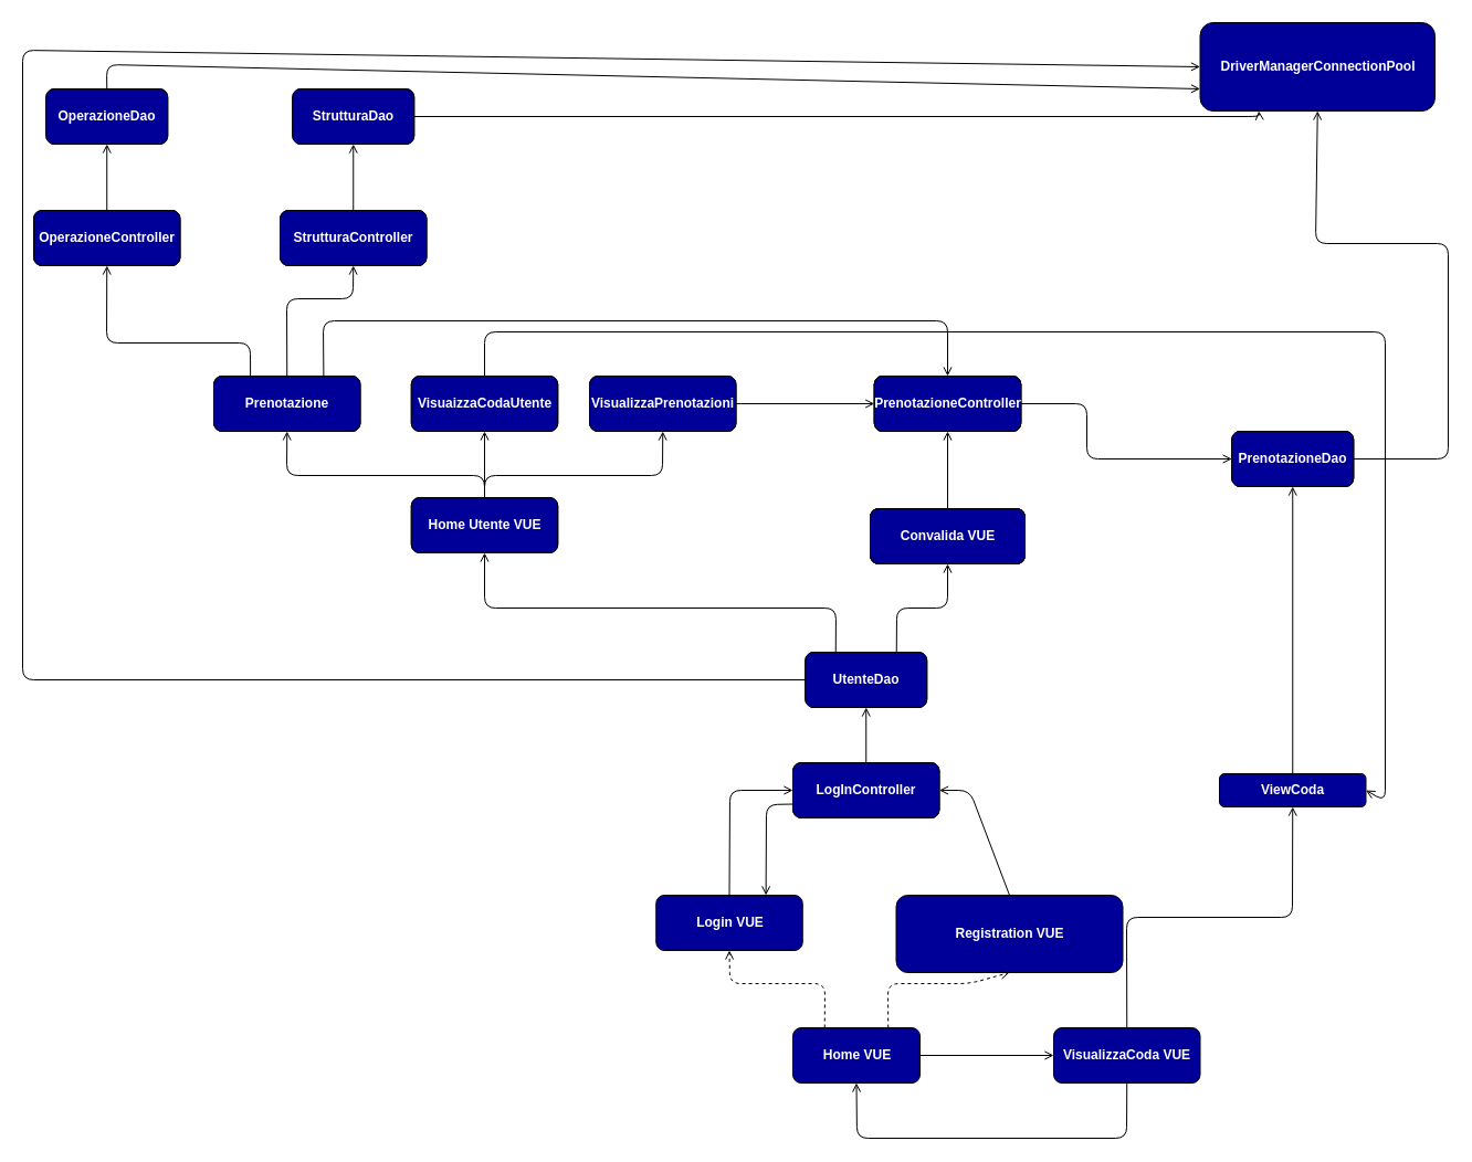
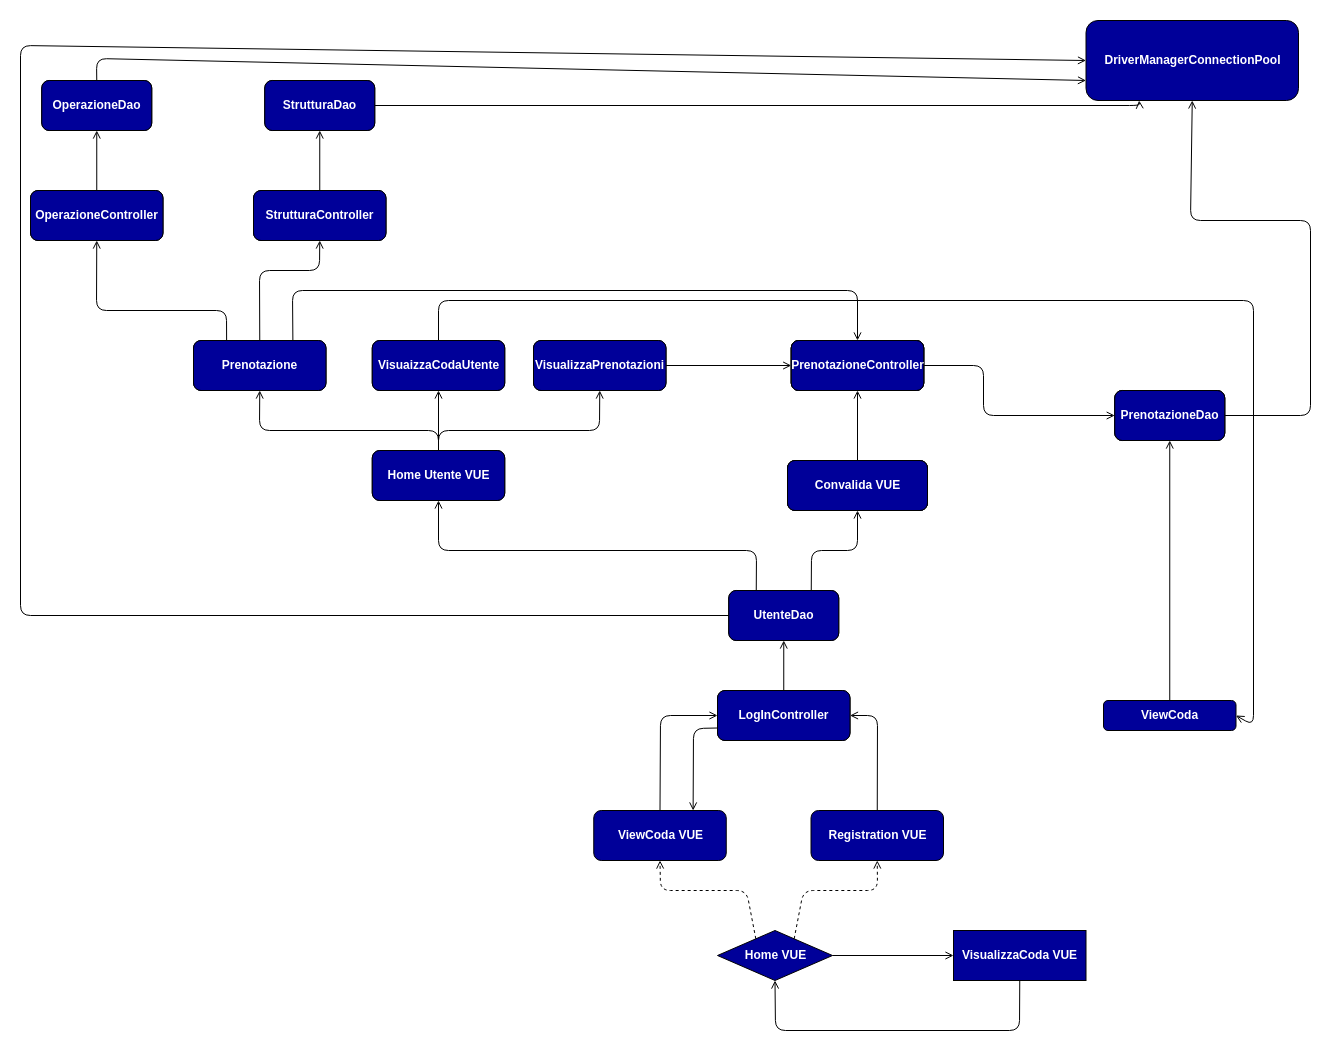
  <mxCell id="0" />
  <mxCell id="1" parent="0" />
  <mxCell id="2" value="OperazioneDao" style="html=1;rounded=1;fillColor=#7EA6E0;" parent="1" vertex="1"><mxGeometry x="41.25" y="80" width="110" height="50" as="geometry" /></mxCell>
  <mxCell id="3" value="PrenotazioneDao" style="html=1;rounded=1;" parent="1" vertex="1"><mxGeometry x="1114.25" y="390" width="110" height="50" as="geometry" /></mxCell>
  <mxCell id="4" value="StrutturaDao" style="html=1;rounded=1;fillColor=#7EA6E0;" parent="1" vertex="1"><mxGeometry x="264.25" y="80" width="110" height="50" as="geometry" /></mxCell>
  <mxCell id="5" value="OperazioneController" style="html=1;rounded=1;fillColor=#7EA6E0;" parent="1" vertex="1"><mxGeometry x="30" y="190" width="132.5" height="50" as="geometry" /></mxCell>
  <mxCell id="6" value="StrutturaController" style="html=1;rounded=1;fillColor=#7EA6E0;" parent="1" vertex="1"><mxGeometry x="253" y="190" width="132.5" height="50" as="geometry" /></mxCell>
  <mxCell id="7" value="LogInController" style="html=1;rounded=1;" parent="1" vertex="1"><mxGeometry x="717" y="690" width="132.5" height="50" as="geometry" /></mxCell>
  <mxCell id="8" value="ViewCoda" style="html=1;rounded=1;fillColor=#000099;fontColor=#FFFFFF;fontStyle=1" parent="1" vertex="1"><mxGeometry x="1103" y="700" width="132.5" height="30" as="geometry" /></mxCell>
  <mxCell id="9" value="Convalida VUE" style="html=1;rounded=1;" parent="1" vertex="1"><mxGeometry x="787" y="460" width="140" height="50" as="geometry" /></mxCell>
- <mxCell id="10" value="Home VUE" style="html=1;rounded=1;fillColor=#000099;fontColor=#FFFFFF;fontStyle=1" parent="1" vertex="1"><mxGeometry x="717" y="930" width="115" height="50" as="geometry" /></mxCell>
+ <mxCell id="10" value="Home VUE" style="rhombus;html=1;fillColor=#000099;fontColor=#FFFFFF;fontStyle=1;" parent="1" vertex="1"><mxGeometry x="717" y="930" width="115" height="50" as="geometry" /></mxCell>
  <mxCell id="11" value="Home Utente VUE" style="html=1;rounded=1;fillColor=#7EA6E0;" parent="1" vertex="1"><mxGeometry x="371.75" y="450" width="132.5" height="50" as="geometry" /></mxCell>
- <mxCell id="12" value="Login VUE" style="html=1;rounded=1;fillColor=#000099;fontColor=#FFFFFF;fontStyle=1" parent="1" vertex="1"><mxGeometry x="593.25" y="810" width="132.5" height="50" as="geometry" /></mxCell>
+ <mxCell id="12" value="ViewCoda VUE" style="html=1;rounded=1;fillColor=#000099;fontColor=#FFFFFF;fontStyle=1" parent="1" vertex="1"><mxGeometry x="593.25" y="810" width="132.5" height="50" as="geometry" /></mxCell>
  <mxCell id="13" value="Prenotazione" style="html=1;rounded=1;fillColor=#7EA6E0;" parent="1" vertex="1"><mxGeometry x="193" y="340" width="132.5" height="50" as="geometry" /></mxCell>
- <mxCell id="14" value="Registration VUE" style="html=1;rounded=1;fillColor=#000099;fontColor=#FFFFFF;fontStyle=1" parent="1" vertex="1"><mxGeometry x="810.5" y="810" width="205" height="70" as="geometry" /></mxCell>
- <mxCell id="15" value="VisualizzaCoda VUE" style="html=1;rounded=1;fillColor=#000099;fontColor=#FFFFFF;fontStyle=1" parent="1" vertex="1"><mxGeometry x="953" y="930" width="132.5" height="50" as="geometry" /></mxCell>
+ <mxCell id="14" value="Registration VUE" style="html=1;rounded=1;fillColor=#000099;fontColor=#FFFFFF;fontStyle=1" parent="1" vertex="1"><mxGeometry x="810.5" y="810" width="132.5" height="50" as="geometry" /></mxCell>
+ <mxCell id="15" value="VisualizzaCoda VUE" style="html=1;fillColor=#000099;fontColor=#FFFFFF;fontStyle=1;rounded=0;" parent="1" vertex="1"><mxGeometry x="953" y="930" width="132.5" height="50" as="geometry" /></mxCell>
  <mxCell id="16" value="VisuaizzaCodaUtente" style="html=1;rounded=1;fillColor=#7EA6E0;" parent="1" vertex="1"><mxGeometry x="371.75" y="340" width="132.5" height="50" as="geometry" /></mxCell>
  <mxCell id="17" value="VisualizzaPrenotazioni" style="html=1;rounded=1;fillColor=#7EA6E0;" parent="1" vertex="1"><mxGeometry x="533" y="340" width="132.5" height="50" as="geometry" /></mxCell>
  <mxCell id="18" value="" style="endArrow=open;html=1;endFill=0;exitX=0.25;exitY=0;exitDx=0;exitDy=0;entryX=0.5;entryY=1;entryDx=0;entryDy=0;dashed=1;" parent="1" source="10" target="12" edge="1"><mxGeometry width="50" height="50" relative="1" as="geometry"><mxPoint x="983" y="650" as="sourcePoint" /><mxPoint x="1033" y="600" as="targetPoint" /><Array as="points"><mxPoint x="746" y="890" /><mxPoint x="660" y="890" /></Array></mxGeometry></mxCell>
  <mxCell id="19" value="" style="endArrow=open;html=1;endFill=0;exitX=0.75;exitY=0;exitDx=0;exitDy=0;entryX=0.5;entryY=1;entryDx=0;entryDy=0;dashed=1;" parent="1" source="10" target="14" edge="1"><mxGeometry width="50" height="50" relative="1" as="geometry"><mxPoint x="749.5" y="740" as="sourcePoint" /><mxPoint x="799.5" y="690" as="targetPoint" /><Array as="points"><mxPoint x="803" y="890" /><mxPoint x="877" y="890" /></Array></mxGeometry></mxCell>
  <mxCell id="20" value="" style="endArrow=open;html=1;endFill=0;exitX=1;exitY=0.5;exitDx=0;exitDy=0;entryX=0;entryY=0.5;entryDx=0;entryDy=0;" parent="1" source="10" target="15" edge="1"><mxGeometry width="50" height="50" relative="1" as="geometry"><mxPoint x="873" y="940" as="sourcePoint" /><mxPoint x="923" y="890" as="targetPoint" /></mxGeometry></mxCell>
- <mxCell id="21" value="" style="endArrow=open;html=1;endFill=0;exitX=0.5;exitY=0;exitDx=0;exitDy=0;entryX=0.5;entryY=1;entryDx=0;entryDy=0;" parent="1" source="15" target="8" edge="1"><mxGeometry width="50" height="50" relative="1" as="geometry"><mxPoint x="1083" y="900" as="sourcePoint" /><mxPoint x="1133" y="850" as="targetPoint" /><Array as="points"><mxPoint x="1019" y="830" /><mxPoint x="1169" y="830" /></Array></mxGeometry></mxCell>
  <mxCell id="22" value="" style="endArrow=open;html=1;endFill=0;exitX=0.5;exitY=1;exitDx=0;exitDy=0;entryX=0.5;entryY=1;entryDx=0;entryDy=0;" parent="1" source="15" target="10" edge="1"><mxGeometry width="50" height="50" relative="1" as="geometry"><mxPoint x="1174.25" y="900" as="sourcePoint" /><mxPoint x="873" y="1040" as="targetPoint" /><Array as="points"><mxPoint x="1019" y="1030" /><mxPoint x="775" y="1030" /></Array></mxGeometry></mxCell>
  <mxCell id="23" value="" style="endArrow=open;html=1;endFill=0;exitX=0.5;exitY=0;exitDx=0;exitDy=0;entryX=0;entryY=0.5;entryDx=0;entryDy=0;" parent="1" source="12" target="7" edge="1"><mxGeometry width="50" height="50" relative="1" as="geometry"><mxPoint x="503" y="610" as="sourcePoint" /><mxPoint x="713" y="705" as="targetPoint" /><Array as="points"><mxPoint x="660" y="715" /></Array></mxGeometry></mxCell>
  <mxCell id="24" value="" style="endArrow=open;html=1;endFill=0;exitX=0.5;exitY=0;exitDx=0;exitDy=0;entryX=1;entryY=0.5;entryDx=0;entryDy=0;" parent="1" source="14" target="7" edge="1"><mxGeometry width="50" height="50" relative="1" as="geometry"><mxPoint x="749.5" y="780" as="sourcePoint" /><mxPoint x="823" y="705" as="targetPoint" /><Array as="points"><mxPoint x="877" y="715" /></Array></mxGeometry></mxCell>
  <mxCell id="25" value="" style="endArrow=open;html=1;endFill=0;exitX=0;exitY=0.75;exitDx=0;exitDy=0;entryX=0.75;entryY=0;entryDx=0;entryDy=0;" parent="1" source="7" target="12" edge="1"><mxGeometry width="50" height="50" relative="1" as="geometry"><mxPoint x="713" y="717.5" as="sourcePoint" /><mxPoint x="725.75" y="835" as="targetPoint" /><Array as="points"><mxPoint x="693" y="728" /></Array></mxGeometry></mxCell>
  <mxCell id="26" value="UtenteDao" style="html=1;rounded=1;" parent="1" vertex="1"><mxGeometry x="728.25" y="590" width="110" height="50" as="geometry" /></mxCell>
  <mxCell id="27" value="" style="endArrow=open;html=1;endFill=0;exitX=0.5;exitY=0;exitDx=0;exitDy=0;entryX=0.5;entryY=1;entryDx=0;entryDy=0;" parent="1" source="8" target="3" edge="1"><mxGeometry width="50" height="50" relative="1" as="geometry"><mxPoint x="983" y="650" as="sourcePoint" /><mxPoint x="1033" y="600" as="targetPoint" /></mxGeometry></mxCell>
  <mxCell id="28" value="" style="endArrow=open;html=1;endFill=0;exitX=0.5;exitY=0;exitDx=0;exitDy=0;entryX=0.5;entryY=1;entryDx=0;entryDy=0;" parent="1" source="7" target="26" edge="1"><mxGeometry width="50" height="50" relative="1" as="geometry"><mxPoint x="773" y="590" as="sourcePoint" /><mxPoint x="823" y="540" as="targetPoint" /></mxGeometry></mxCell>
  <mxCell id="29" value="" style="endArrow=open;html=1;endFill=0;exitX=0.75;exitY=0;exitDx=0;exitDy=0;entryX=0.5;entryY=1;entryDx=0;entryDy=0;" parent="1" source="26" target="9" edge="1"><mxGeometry width="50" height="50" relative="1" as="geometry"><mxPoint x="832" y="585" as="sourcePoint" /><mxPoint x="882" y="535" as="targetPoint" /><Array as="points"><mxPoint x="811" y="550" /><mxPoint x="857" y="550" /></Array></mxGeometry></mxCell>
  <mxCell id="30" value="" style="endArrow=open;html=1;endFill=0;exitX=0.25;exitY=0;exitDx=0;exitDy=0;entryX=0.5;entryY=1;entryDx=0;entryDy=0;" parent="1" source="26" target="11" edge="1"><mxGeometry width="50" height="50" relative="1" as="geometry"><mxPoint x="675.75" y="590" as="sourcePoint" /><mxPoint x="663" y="535" as="targetPoint" /><Array as="points"><mxPoint x="756" y="550" /><mxPoint x="438" y="550" /></Array></mxGeometry></mxCell>
  <mxCell id="31" value="PrenotazioneController" style="html=1;rounded=1;" parent="1" vertex="1"><mxGeometry x="790.75" y="340" width="132.5" height="50" as="geometry" /></mxCell>
  <mxCell id="32" value="" style="endArrow=open;html=1;endFill=0;exitX=0.5;exitY=0;exitDx=0;exitDy=0;entryX=0.5;entryY=1;entryDx=0;entryDy=0;" parent="1" source="9" target="31" edge="1"><mxGeometry width="50" height="50" relative="1" as="geometry"><mxPoint x="995.5" y="650" as="sourcePoint" /><mxPoint x="995.5" y="390" as="targetPoint" /></mxGeometry></mxCell>
  <mxCell id="33" value="" style="endArrow=open;html=1;endFill=0;exitX=1;exitY=0.5;exitDx=0;exitDy=0;entryX=0;entryY=0.5;entryDx=0;entryDy=0;" parent="1" source="31" target="3" edge="1"><mxGeometry width="50" height="50" relative="1" as="geometry"><mxPoint x="1013" y="600" as="sourcePoint" /><mxPoint x="1013" y="530" as="targetPoint" /><Array as="points"><mxPoint x="983" y="365" /><mxPoint x="983" y="415" /></Array></mxGeometry></mxCell>
  <mxCell id="34" value="" style="endArrow=open;html=1;endFill=0;exitX=0.5;exitY=0;exitDx=0;exitDy=0;entryX=0.5;entryY=1;entryDx=0;entryDy=0;" parent="1" source="11" target="16" edge="1"><mxGeometry width="50" height="50" relative="1" as="geometry"><mxPoint x="563" y="480" as="sourcePoint" /><mxPoint x="563" y="410" as="targetPoint" /></mxGeometry></mxCell>
  <mxCell id="35" value="" style="endArrow=open;html=1;endFill=0;exitX=0.5;exitY=0;exitDx=0;exitDy=0;entryX=0.5;entryY=1;entryDx=0;entryDy=0;" parent="1" target="13" edge="1"><mxGeometry width="50" height="50" relative="1" as="geometry"><mxPoint x="438" y="450" as="sourcePoint" /><mxPoint x="438" y="390" as="targetPoint" /><Array as="points"><mxPoint x="438" y="430" /><mxPoint x="259" y="430" /></Array></mxGeometry></mxCell>
  <mxCell id="36" value="" style="endArrow=open;html=1;endFill=0;exitX=0.5;exitY=0;exitDx=0;exitDy=0;entryX=0.5;entryY=1;entryDx=0;entryDy=0;" parent="1" target="17" edge="1"><mxGeometry width="50" height="50" relative="1" as="geometry"><mxPoint x="438" y="450" as="sourcePoint" /><mxPoint x="259.25" y="390" as="targetPoint" /><Array as="points"><mxPoint x="438" y="430" /><mxPoint x="599" y="430" /></Array></mxGeometry></mxCell>
  <mxCell id="37" value="" style="endArrow=open;html=1;endFill=0;exitX=0.5;exitY=0;exitDx=0;exitDy=0;entryX=1;entryY=0.5;entryDx=0;entryDy=0;" parent="1" source="16" target="8" edge="1"><mxGeometry width="50" height="50" relative="1" as="geometry"><mxPoint x="553" y="330" as="sourcePoint" /><mxPoint x="553" y="260" as="targetPoint" /><Array as="points"><mxPoint x="438" y="300" /><mxPoint x="1253" y="300" /><mxPoint x="1253" y="725" /></Array></mxGeometry></mxCell>
  <mxCell id="38" value="" style="endArrow=open;html=1;endFill=0;exitX=1;exitY=0.5;exitDx=0;exitDy=0;entryX=0;entryY=0.5;entryDx=0;entryDy=0;" parent="1" source="17" target="31" edge="1"><mxGeometry width="50" height="50" relative="1" as="geometry"><mxPoint x="725.75" y="450" as="sourcePoint" /><mxPoint x="725.75" y="380" as="targetPoint" /></mxGeometry></mxCell>
  <mxCell id="39" value="" style="endArrow=open;html=1;endFill=0;exitX=0.75;exitY=0;exitDx=0;exitDy=0;entryX=0.5;entryY=0;entryDx=0;entryDy=0;" parent="1" source="13" target="31" edge="1"><mxGeometry width="50" height="50" relative="1" as="geometry"><mxPoint x="403" y="300" as="sourcePoint" /><mxPoint x="403" y="230" as="targetPoint" /><Array as="points"><mxPoint x="292" y="290" /><mxPoint x="857" y="290" /></Array></mxGeometry></mxCell>
  <mxCell id="40" value="" style="endArrow=open;html=1;endFill=0;exitX=0.25;exitY=0;exitDx=0;exitDy=0;entryX=0.5;entryY=1;entryDx=0;entryDy=0;" parent="1" source="13" target="5" edge="1"><mxGeometry width="50" height="50" relative="1" as="geometry"><mxPoint x="73" y="400" as="sourcePoint" /><mxPoint x="96" y="260" as="targetPoint" /><Array as="points"><mxPoint x="226" y="310" /><mxPoint x="96" y="310" /></Array></mxGeometry></mxCell>
  <mxCell id="41" value="" style="endArrow=open;html=1;endFill=0;exitX=0.5;exitY=0;exitDx=0;exitDy=0;entryX=0.5;entryY=1;entryDx=0;entryDy=0;" parent="1" source="13" target="6" edge="1"><mxGeometry width="50" height="50" relative="1" as="geometry"><mxPoint x="258.75" y="340" as="sourcePoint" /><mxPoint x="258.75" y="270" as="targetPoint" /><Array as="points"><mxPoint x="259" y="270" /><mxPoint x="319" y="270" /></Array></mxGeometry></mxCell>
  <mxCell id="42" value="" style="endArrow=open;html=1;endFill=0;exitX=0.5;exitY=0;exitDx=0;exitDy=0;entryX=0.5;entryY=1;entryDx=0;entryDy=0;" parent="1" source="6" target="4" edge="1"><mxGeometry width="50" height="50" relative="1" as="geometry"><mxPoint x="493" y="170" as="sourcePoint" /><mxPoint x="493" y="100" as="targetPoint" /></mxGeometry></mxCell>
  <mxCell id="43" value="" style="endArrow=open;html=1;endFill=0;exitX=0.5;exitY=0;exitDx=0;exitDy=0;entryX=0.5;entryY=1;entryDx=0;entryDy=0;" parent="1" source="5" target="2" edge="1"><mxGeometry width="50" height="50" relative="1" as="geometry"><mxPoint x="193" y="180" as="sourcePoint" /><mxPoint x="193" y="110" as="targetPoint" /></mxGeometry></mxCell>
  <mxCell id="44" value="PrenotazioneDao" style="html=1;rounded=1;" parent="1" vertex="1"><mxGeometry x="1114.25" y="390" width="110" height="50" as="geometry" /></mxCell>
  <mxCell id="45" value="PrenotazioneController" style="html=1;rounded=1;" parent="1" vertex="1"><mxGeometry x="790.75" y="340" width="132.5" height="50" as="geometry" /></mxCell>
  <mxCell id="46" value="Convalida VUE" style="html=1;rounded=1;" parent="1" vertex="1"><mxGeometry x="787" y="460" width="140" height="50" as="geometry" /></mxCell>
  <mxCell id="47" value="PrenotazioneDao" style="html=1;rounded=1;fillColor=#000099;fontColor=#FFFFFF;fontStyle=1" parent="1" vertex="1"><mxGeometry x="1114.25" y="390" width="110" height="50" as="geometry" /></mxCell>
  <mxCell id="48" value="PrenotazioneController" style="html=1;rounded=1;fillColor=#7EA6E0;" parent="1" vertex="1"><mxGeometry x="790.75" y="340" width="132.5" height="50" as="geometry" /></mxCell>
  <mxCell id="49" value="Convalida VUE" style="html=1;rounded=1;fillColor=#000099;fontColor=#FFFFFF;fontStyle=1" parent="1" vertex="1"><mxGeometry x="787" y="460" width="140" height="50" as="geometry" /></mxCell>
  <mxCell id="50" value="UtenteDao" style="html=1;rounded=1;fillColor=#000099;fontColor=#FFFFFF;fontStyle=1" parent="1" vertex="1"><mxGeometry x="728.25" y="590" width="110" height="50" as="geometry" /></mxCell>
  <mxCell id="51" value="LogInController" style="html=1;rounded=1;fillColor=#000099;fontColor=#FFFFFF;fontStyle=1" parent="1" vertex="1"><mxGeometry x="717" y="690" width="132.5" height="50" as="geometry" /></mxCell>
  <mxCell id="52" value="OperazioneDao" style="html=1;rounded=1;fillColor=#000099;fontColor=#FFFFFF;fontStyle=1" parent="1" vertex="1"><mxGeometry x="41.25" y="80" width="110" height="50" as="geometry" /></mxCell>
  <mxCell id="53" value="OperazioneController" style="html=1;rounded=1;fillColor=#000099;fontColor=#FFFFFF;fontStyle=1" parent="1" vertex="1"><mxGeometry x="30" y="190" width="132.5" height="50" as="geometry" /></mxCell>
  <mxCell id="54" value="StrutturaDao" style="html=1;rounded=1;fillColor=#000099;fontColor=#FFFFFF;fontStyle=1" parent="1" vertex="1"><mxGeometry x="264.25" y="80" width="110" height="50" as="geometry" /></mxCell>
  <mxCell id="55" value="StrutturaController" style="html=1;rounded=1;fillColor=#000099;fontColor=#FFFFFF;fontStyle=1" parent="1" vertex="1"><mxGeometry x="253" y="190" width="132.5" height="50" as="geometry" /></mxCell>
  <mxCell id="56" value="Prenotazione" style="html=1;rounded=1;fillColor=#000099;fontColor=#FFFFFF;fontStyle=1" parent="1" vertex="1"><mxGeometry x="193" y="340" width="132.5" height="50" as="geometry" /></mxCell>
  <mxCell id="57" value="VisuaizzaCodaUtente" style="html=1;rounded=1;fillColor=#000099;fontColor=#FFFFFF;fontStyle=1" parent="1" vertex="1"><mxGeometry x="371.75" y="340" width="132.5" height="50" as="geometry" /></mxCell>
  <mxCell id="58" value="Home Utente VUE" style="html=1;rounded=1;fillColor=#000099;fontColor=#FFFFFF;fontStyle=1" parent="1" vertex="1"><mxGeometry x="371.75" y="450" width="132.5" height="50" as="geometry" /></mxCell>
  <mxCell id="59" value="VisualizzaPrenotazioni" style="html=1;rounded=1;fillColor=#000099;fontColor=#FFFFFF;fontStyle=1" parent="1" vertex="1"><mxGeometry x="533" y="340" width="132.5" height="50" as="geometry" /></mxCell>
  <mxCell id="60" value="PrenotazioneController" style="html=1;rounded=1;fillColor=#000099;fontColor=#FFFFFF;fontStyle=1" parent="1" vertex="1"><mxGeometry x="790.75" y="340" width="132.5" height="50" as="geometry" /></mxCell>
  <mxCell id="61" value="&lt;p&gt;&lt;span&gt;&lt;span&gt;&lt;/span&gt;&lt;/span&gt;&lt;span&gt;DriverManagerConnectionPool&lt;/span&gt;&lt;/p&gt;" style="html=1;rounded=1;fillColor=#000099;fontColor=#FFFFFF;fontStyle=1" vertex="1" parent="1"><mxGeometry x="1085.5" y="20" width="212.5" height="80" as="geometry" /></mxCell>
  <mxCell id="62" value="" style="endArrow=open;html=1;endFill=0;exitX=1;exitY=0.5;exitDx=0;exitDy=0;entryX=0.25;entryY=1;entryDx=0;entryDy=0;" edge="1" parent="1" source="54" target="61"><mxGeometry width="50" height="50" relative="1" as="geometry"><mxPoint x="750" y="190" as="sourcePoint" /><mxPoint x="750" y="130" as="targetPoint" /><Array as="points"><mxPoint x="1139" y="105" /></Array></mxGeometry></mxCell>
  <mxCell id="63" value="" style="endArrow=open;html=1;endFill=0;exitX=0.5;exitY=0;exitDx=0;exitDy=0;entryX=0;entryY=0.75;entryDx=0;entryDy=0;" edge="1" parent="1" source="52" target="61"><mxGeometry width="50" height="50" relative="1" as="geometry"><mxPoint x="170" y="70" as="sourcePoint" /><mxPoint x="170" y="10" as="targetPoint" /><Array as="points"><mxPoint x="96" y="58" /></Array></mxGeometry></mxCell>
  <mxCell id="64" value="" style="endArrow=open;html=1;endFill=0;exitX=0;exitY=0.5;exitDx=0;exitDy=0;entryX=0;entryY=0.5;entryDx=0;entryDy=0;" edge="1" parent="1" source="50" target="61"><mxGeometry width="50" height="50" relative="1" as="geometry"><mxPoint x="630" y="660" as="sourcePoint" /><mxPoint x="630" y="600" as="targetPoint" /><Array as="points"><mxPoint x="20" y="615" /><mxPoint x="20" y="45" /></Array></mxGeometry></mxCell>
  <mxCell id="65" value="" style="endArrow=open;html=1;endFill=0;exitX=1;exitY=0.5;exitDx=0;exitDy=0;entryX=0.5;entryY=1;entryDx=0;entryDy=0;" edge="1" parent="1" source="47" target="61"><mxGeometry width="50" height="50" relative="1" as="geometry"><mxPoint x="1430" y="440" as="sourcePoint" /><mxPoint x="1430" y="370" as="targetPoint" /><Array as="points"><mxPoint x="1310" y="415" /><mxPoint x="1310" y="220" /><mxPoint x="1190" y="220" /></Array></mxGeometry></mxCell>
